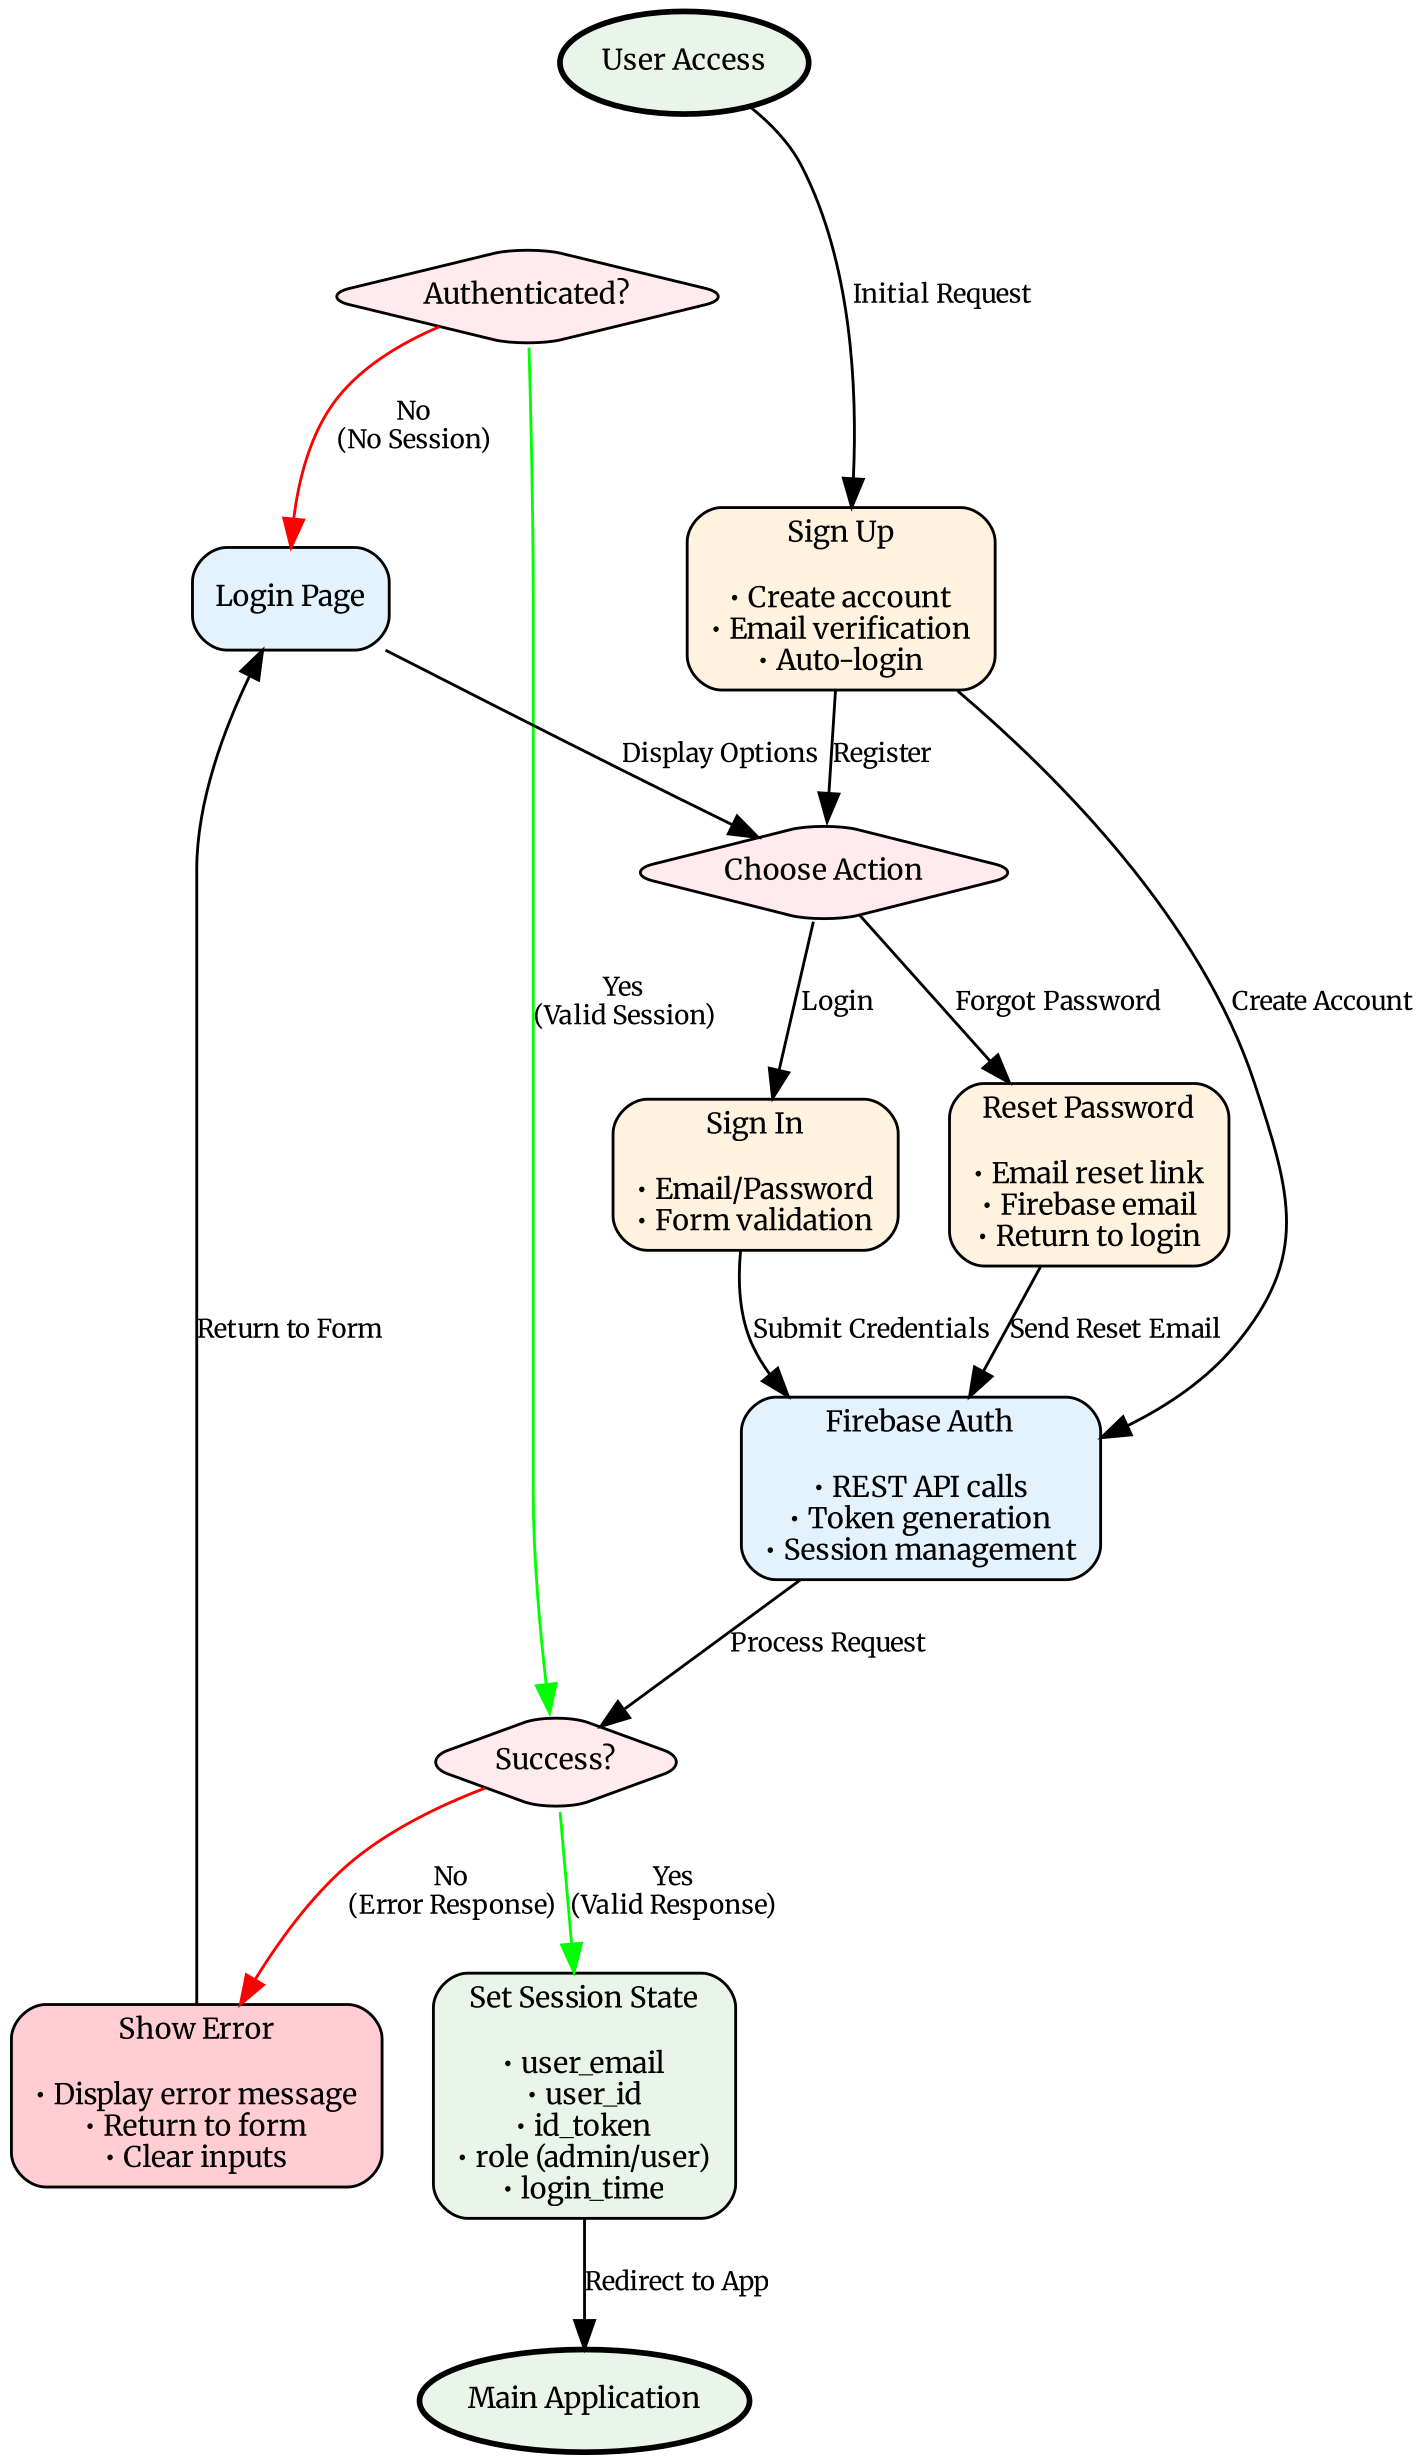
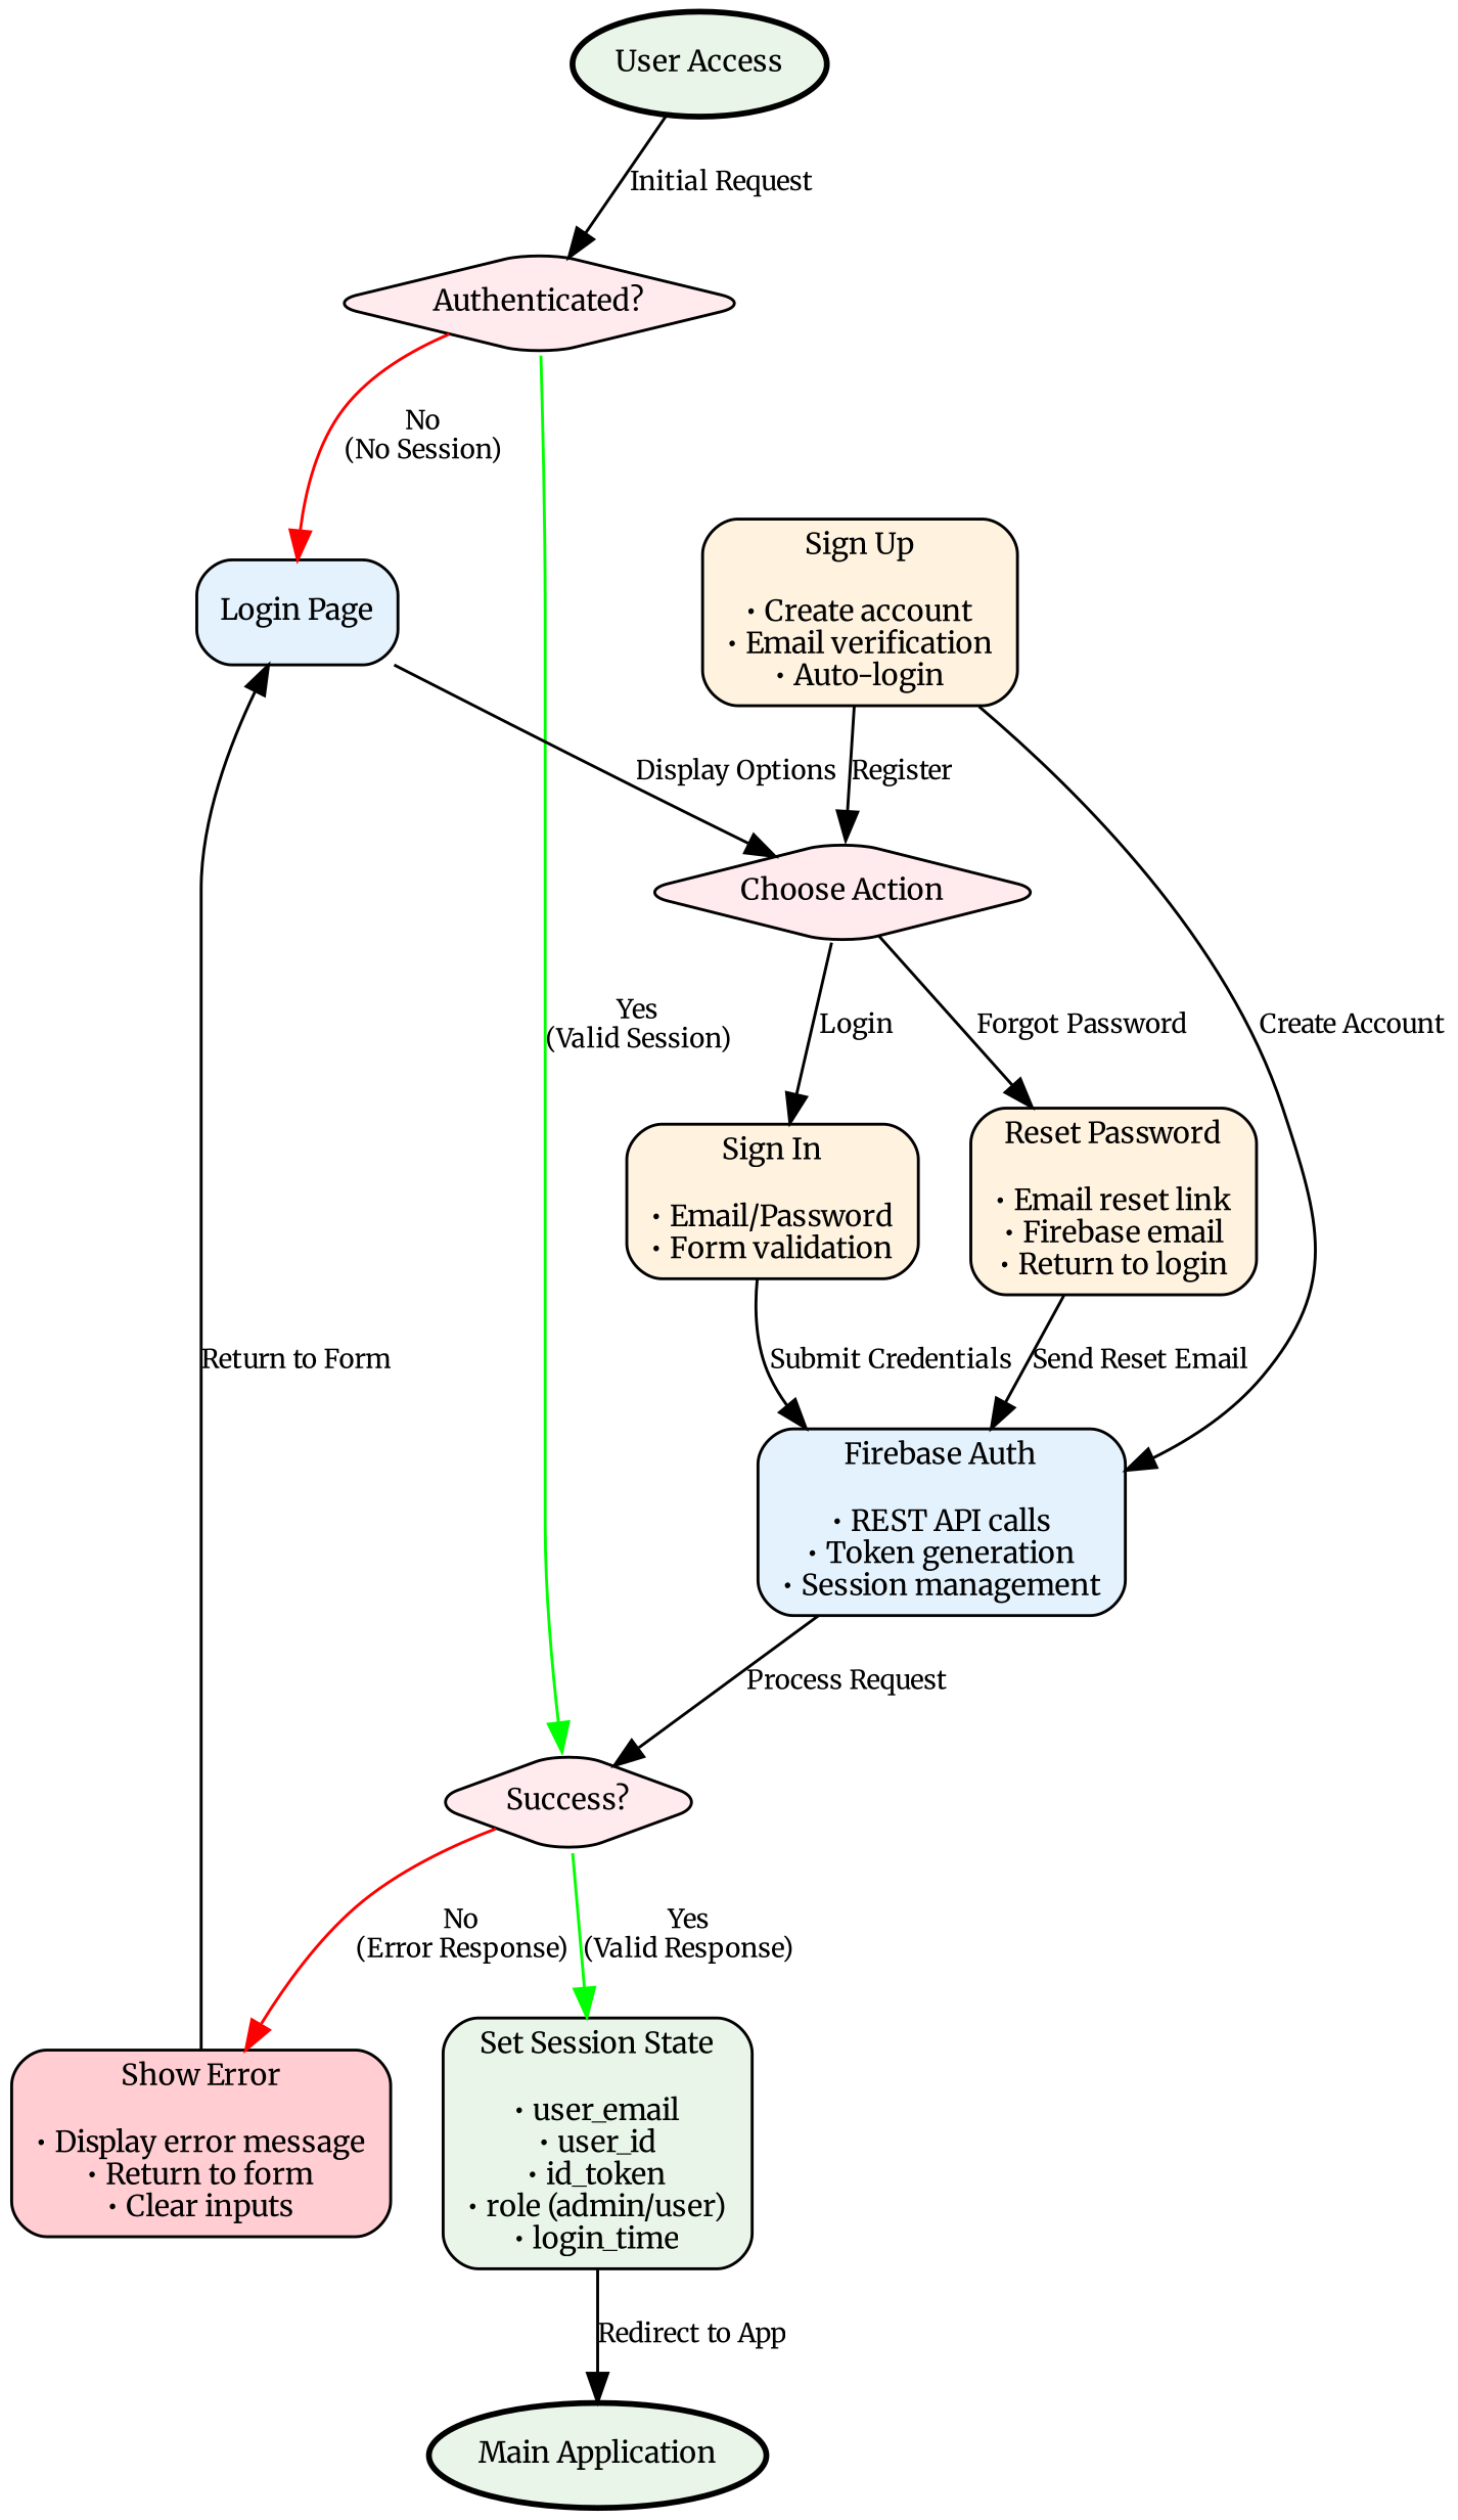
  digraph {
    fontname=Merriweather
    rankdir=TB
    node [fillcolor="#E8F5E8" fontname=Merriweather fontsize=10 shape=box style="rounded,filled"]
    edge [fontname=Merriweather fontsize=9]
    n1 [label="User Access" shape=ellipse style="filled,bold"]
    n2 [fillcolor="#FFEBEE" label="Authenticated?" shape=diamond]
    n3 [fillcolor="#E3F2FD" label="Login Page"]
    n4 [fillcolor="#FFEBEE" label="Success?" shape=diamond]
    n5 [label="Main Application" shape=ellipse style="filled,bold"]
    n6 [fillcolor="#FFEBEE" label="Choose Action" shape=diamond]
    n7 [fillcolor="#FFF3E0" label="Sign In\n\n• Email/Password\n• Form validation"]
    n8 [fillcolor="#FFF3E0" label="Reset Password\n\n• Email reset link\n• Firebase email\n• Return to login"]
    n9 [fillcolor="#E3F2FD" label="Firebase Auth\n\n• REST API calls\n• Token generation\n• Session management"]
    n10 [fillcolor="#FFF3E0" label="Sign Up\n\n• Create account\n• Email verification\n• Auto-login"]
    n11 [label="Set Session State\n\n• user_email\n• user_id\n• id_token\n• role (admin/user)\n• login_time"]
    n12 [fillcolor="#FFCDD2" label="Show Error\n\n• Display error message\n• Return to form\n• Clear inputs"]
-   n1 -> n10 [label="Initial Request"]
+   n1 -> n2 [label="Initial Request"]
    n2 -> n3 [color=red label="No\n(No Session)"]
    n2 -> n4 [color=green label="Yes\n(Valid Session)"]
    n3 -> n6 [label="Display Options"]
    n4 -> n11 [color=green label="Yes\n(Valid Response)"]
    n4 -> n12 [color=red label="No\n(Error Response)"]
    n6 -> n7 [label=Login]
    n6 -> n8 [label="Forgot Password"]
    n7 -> n9 [label="Submit Credentials"]
    n8 -> n9 [label="Send Reset Email"]
    n9 -> n4 [label="Process Request"]
    n10 -> n6 [label=Register]
    n10 -> n9 [label="Create Account"]
    n11 -> n5 [label="Redirect to App"]
    n12 -> n3 [label="Return to Form"]
  }
